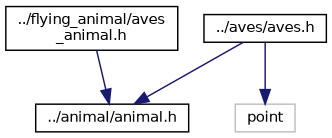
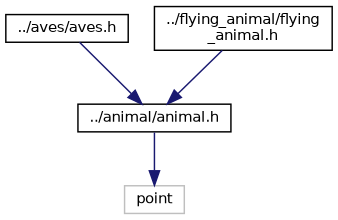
  digraph {
    node [color=black fillcolor=white fontname=Helvetica fontsize=10 shape=record style=filled]
    edge [color=midnightblue fontname=Helvetica fontsize=10 labelfontname=Helvetica labelfontsize=10 style=solid]
    n1 [height=0.2 label="../aves/aves.h" width=0.4]
    n2 [height=0.2 label="../animal/animal.h" width=0.4]
-   n3 [height=0.2 label="../flying_animal/aves\l_animal.h" width=0.4]
+   n3 [height=0.2 label="../flying_animal/flying\l_animal.h" width=0.4]
    n4 [color=grey75 height=0.2 label=point width=0.4]
    n1 -> n2
-   n1 -> n4
+   n2 -> n4
    n3 -> n2
  }
